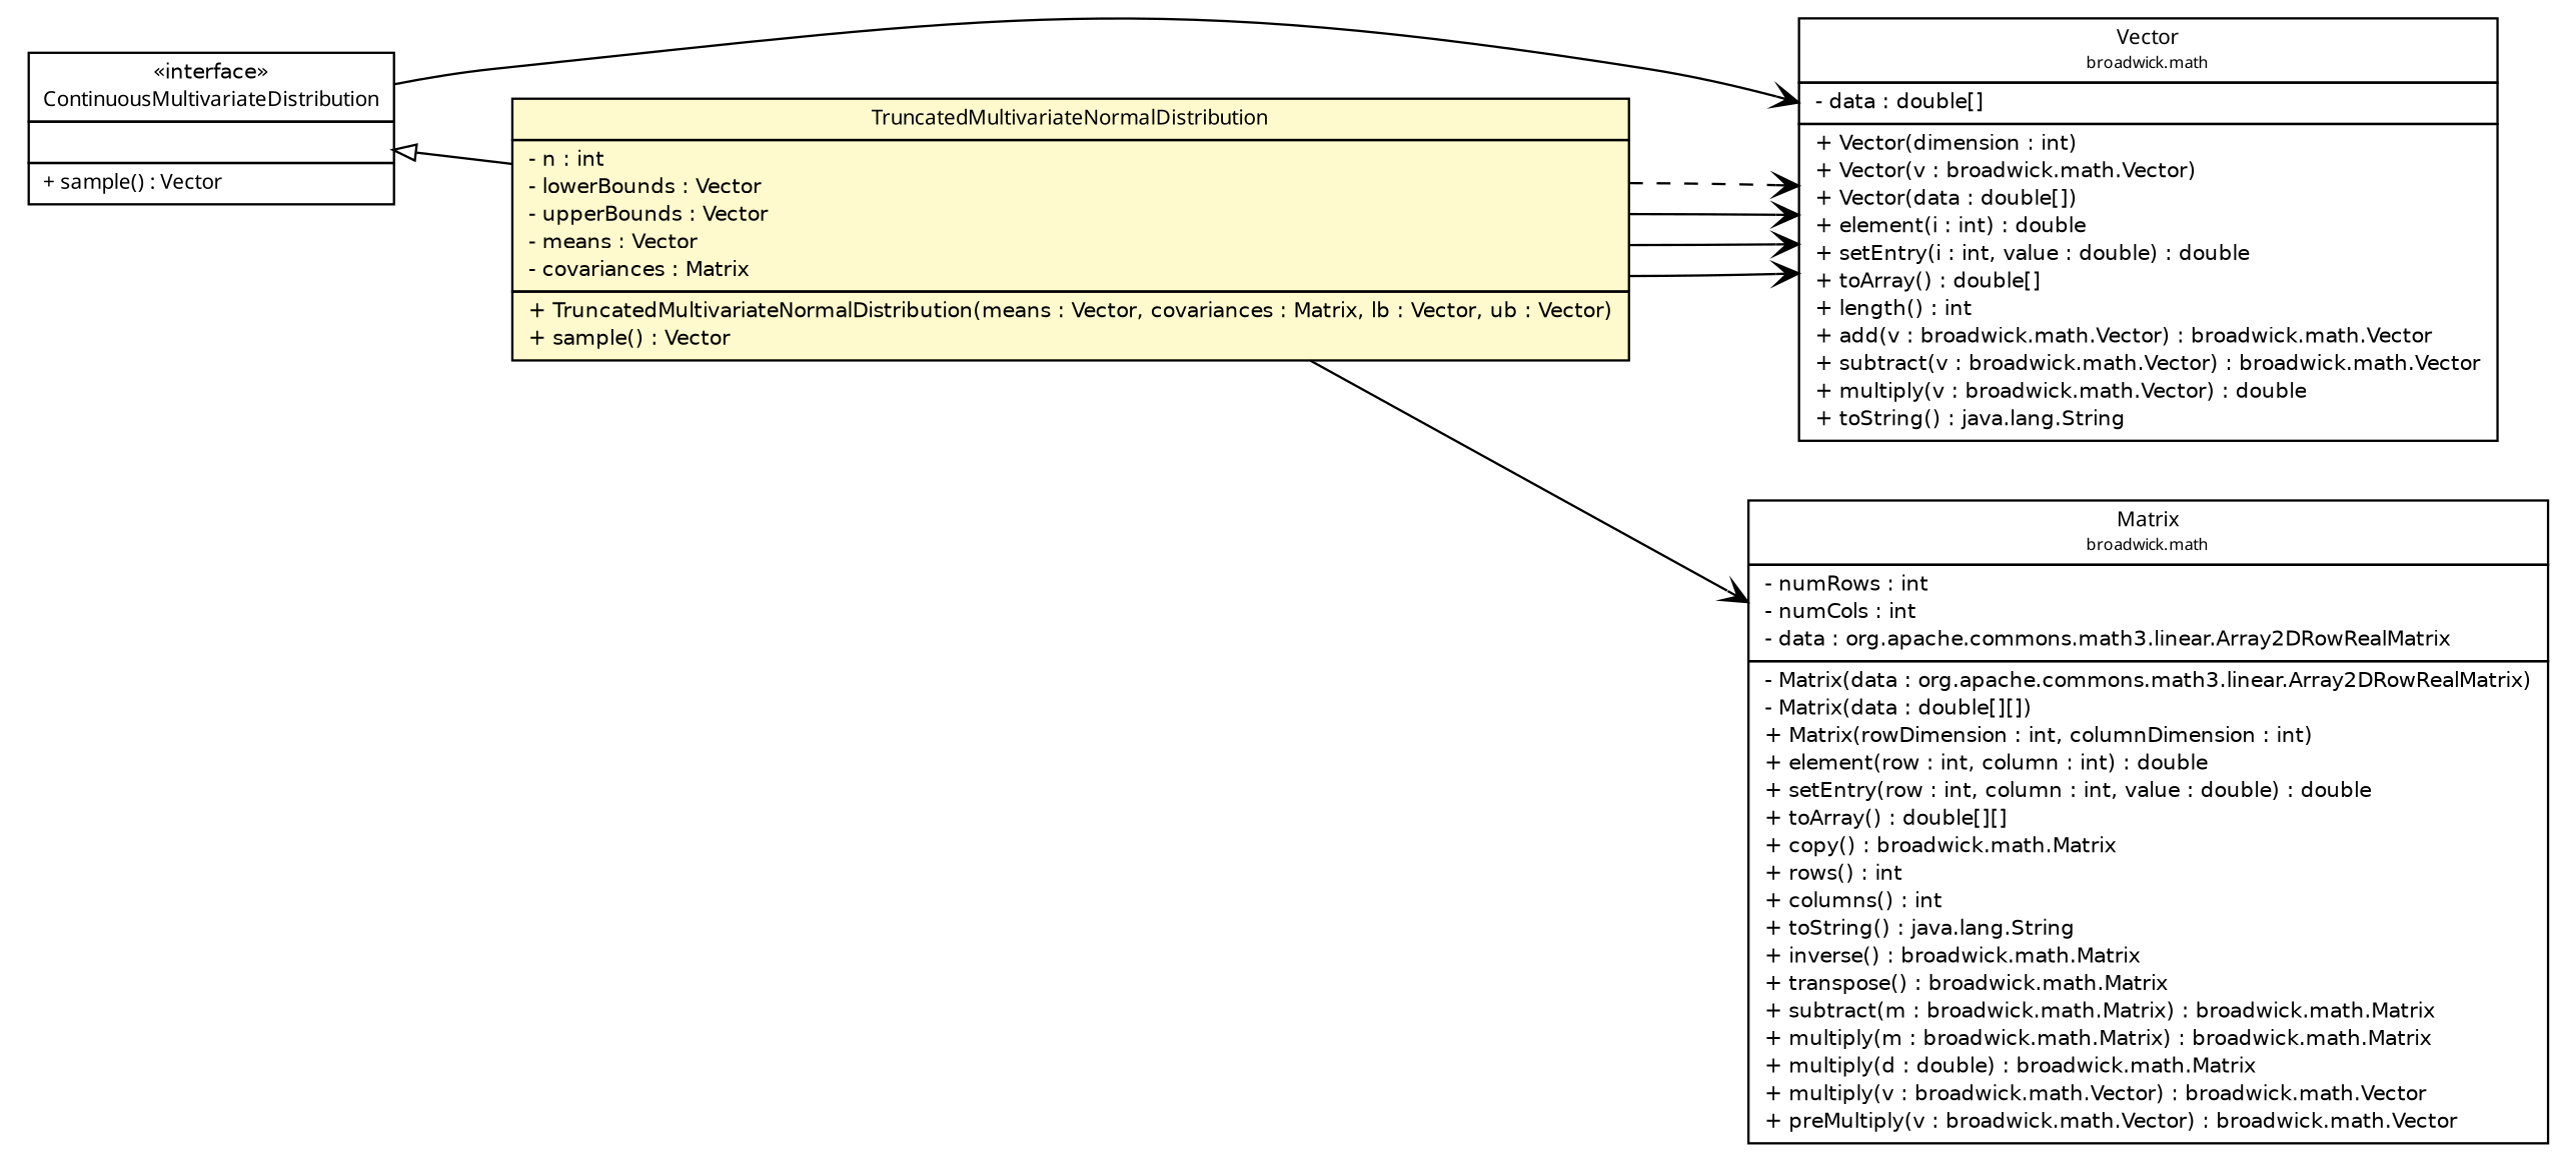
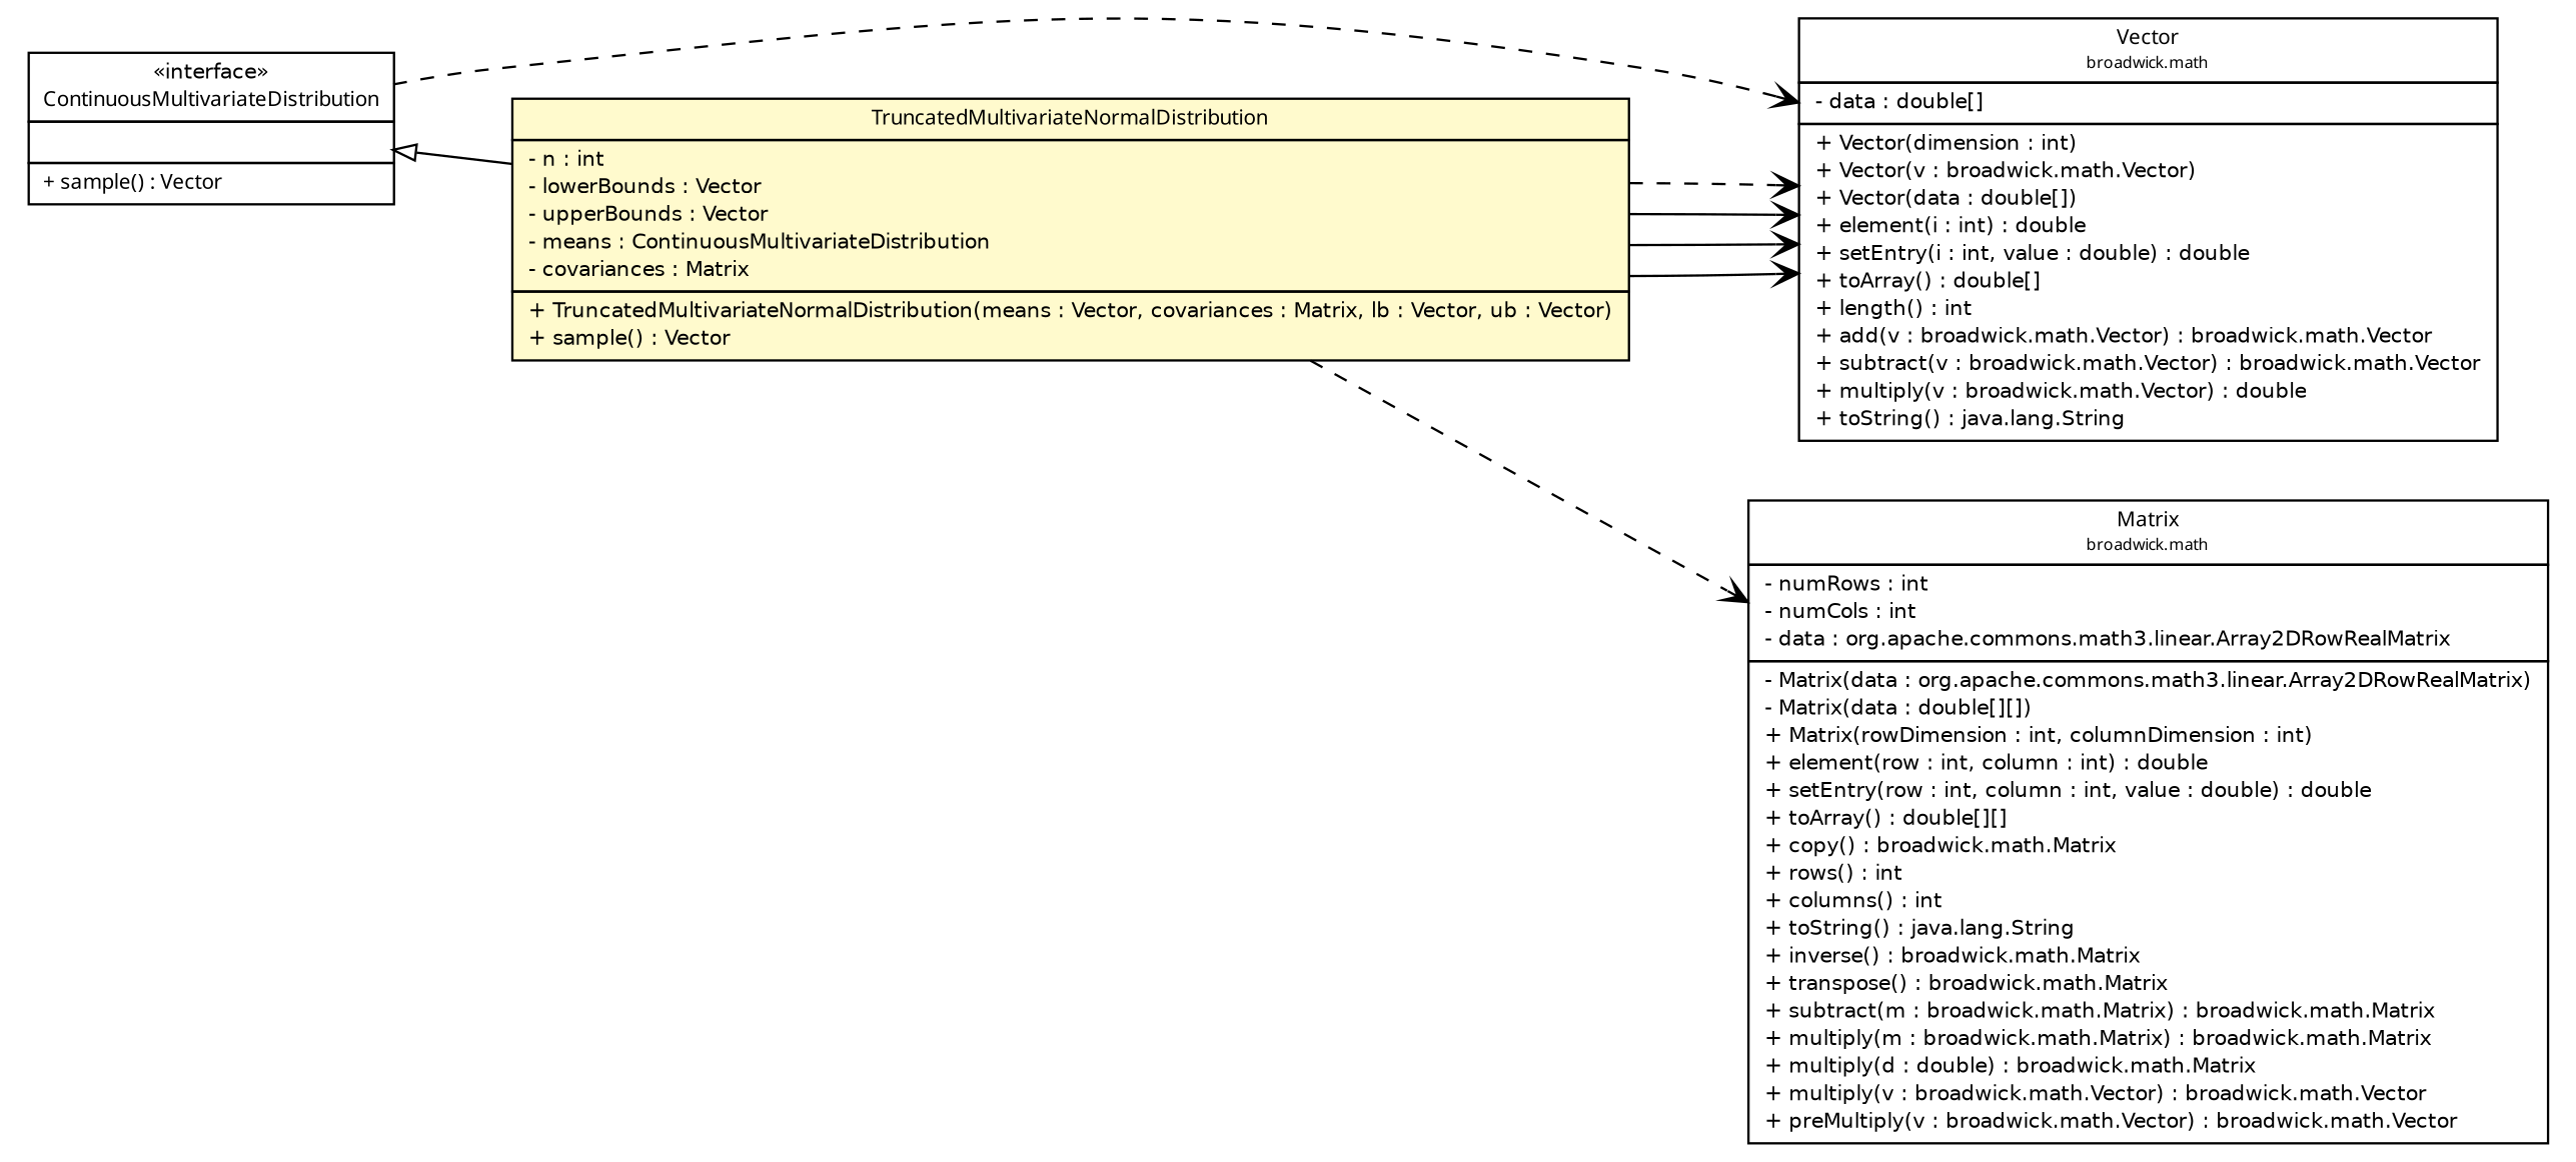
  digraph {
    fontname="DejaVu Sans"
    nodesep=0.25
    rankdir=LR
    ranksep=0.5
    node [fontcolor=black fontname="DejaVu Sans" fontsize=9.0 shape=plaintext]
    edge [arrowhead=open color=black fontcolor=black fontname="DejaVu Sans" fontsize=10.0 headport=p labelfontname="Trebuchet MS" labelfontsize=10 tailport=p]
    n1 [label=<<table title="broadwick.math.Vector" border="0" cellborder="1" cellspacing="0" cellpadding="2" port="p" href="../../math/Vector.html"> 		<tr><td><table border="0" cellspacing="0" cellpadding="1"> <tr><td align="center" balign="center"><font face="Trebuchet MS"> Vector </font></td></tr> <tr><td align="center" balign="center"><font face="Trebuchet MS" point-size="7.0"> broadwick.math </font></td></tr> 		</table></td></tr> 		<tr><td><table border="0" cellspacing="0" cellpadding="1"> <tr><td align="left" balign="left"> - data : double[] </td></tr> 		</table></td></tr> 		<tr><td><table border="0" cellspacing="0" cellpadding="1"> <tr><td align="left" balign="left"> + Vector(dimension : int) </td></tr> <tr><td align="left" balign="left"> + Vector(v : broadwick.math.Vector) </td></tr> <tr><td align="left" balign="left"> + Vector(data : double[]) </td></tr> <tr><td align="left" balign="left"> + element(i : int) : double </td></tr> <tr><td align="left" balign="left"> + setEntry(i : int, value : double) : double </td></tr> <tr><td align="left" balign="left"> + toArray() : double[] </td></tr> <tr><td align="left" balign="left"> + length() : int </td></tr> <tr><td align="left" balign="left"> + add(v : broadwick.math.Vector) : broadwick.math.Vector </td></tr> <tr><td align="left" balign="left"> + subtract(v : broadwick.math.Vector) : broadwick.math.Vector </td></tr> <tr><td align="left" balign="left"> + multiply(v : broadwick.math.Vector) : double </td></tr> <tr><td align="left" balign="left"> + toString() : java.lang.String </td></tr> 		</table></td></tr> 		</table>>]
    n2 [label=<<table title="broadwick.math.Matrix" border="0" cellborder="1" cellspacing="0" cellpadding="2" port="p" href="../../math/Matrix.html"> 		<tr><td><table border="0" cellspacing="0" cellpadding="1"> <tr><td align="center" balign="center"><font face="Trebuchet MS"> Matrix </font></td></tr> <tr><td align="center" balign="center"><font face="Trebuchet MS" point-size="7.0"> broadwick.math </font></td></tr> 		</table></td></tr> 		<tr><td><table border="0" cellspacing="0" cellpadding="1"> <tr><td align="left" balign="left"> - numRows : int </td></tr> <tr><td align="left" balign="left"> - numCols : int </td></tr> <tr><td align="left" balign="left"> - data : org.apache.commons.math3.linear.Array2DRowRealMatrix </td></tr> 		</table></td></tr> 		<tr><td><table border="0" cellspacing="0" cellpadding="1"> <tr><td align="left" balign="left"> - Matrix(data : org.apache.commons.math3.linear.Array2DRowRealMatrix) </td></tr> <tr><td align="left" balign="left"> - Matrix(data : double[][]) </td></tr> <tr><td align="left" balign="left"> + Matrix(rowDimension : int, columnDimension : int) </td></tr> <tr><td align="left" balign="left"> + element(row : int, column : int) : double </td></tr> <tr><td align="left" balign="left"> + setEntry(row : int, column : int, value : double) : double </td></tr> <tr><td align="left" balign="left"> + toArray() : double[][] </td></tr> <tr><td align="left" balign="left"> + copy() : broadwick.math.Matrix </td></tr> <tr><td align="left" balign="left"> + rows() : int </td></tr> <tr><td align="left" balign="left"> + columns() : int </td></tr> <tr><td align="left" balign="left"> + toString() : java.lang.String </td></tr> <tr><td align="left" balign="left"> + inverse() : broadwick.math.Matrix </td></tr> <tr><td align="left" balign="left"> + transpose() : broadwick.math.Matrix </td></tr> <tr><td align="left" balign="left"> + subtract(m : broadwick.math.Matrix) : broadwick.math.Matrix </td></tr> <tr><td align="left" balign="left"> + multiply(m : broadwick.math.Matrix) : broadwick.math.Matrix </td></tr> <tr><td align="left" balign="left"> + multiply(d : double) : broadwick.math.Matrix </td></tr> <tr><td align="left" balign="left"> + multiply(v : broadwick.math.Vector) : broadwick.math.Vector </td></tr> <tr><td align="left" balign="left"> + preMultiply(v : broadwick.math.Vector) : broadwick.math.Vector </td></tr> 		</table></td></tr> 		</table>>]
-   n3 [label=<<table title="broadwick.statistics.distributions.TruncatedMultivariateNormalDistribution" border="0" cellborder="1" cellspacing="0" cellpadding="2" port="p" bgcolor="lemonChiffon" href="./TruncatedMultivariateNormalDistribution.html"> 		<tr><td><table border="0" cellspacing="0" cellpadding="1"> <tr><td align="center" balign="center"><font face="Trebuchet MS"> TruncatedMultivariateNormalDistribution </font></td></tr> 		</table></td></tr> 		<tr><td><table border="0" cellspacing="0" cellpadding="1"> <tr><td align="left" balign="left"> - n : int </td></tr> <tr><td align="left" balign="left"> - lowerBounds : Vector </td></tr> <tr><td align="left" balign="left"> - upperBounds : Vector </td></tr> <tr><td align="left" balign="left"> - means : Vector </td></tr> <tr><td align="left" balign="left"> - covariances : Matrix </td></tr> 		</table></td></tr> 		<tr><td><table border="0" cellspacing="0" cellpadding="1"> <tr><td align="left" balign="left"> + TruncatedMultivariateNormalDistribution(means : Vector, covariances : Matrix, lb : Vector, ub : Vector) </td></tr> <tr><td align="left" balign="left"> + sample() : Vector </td></tr> 		</table></td></tr> 		</table>>]
+   n3 [label=<<table title="broadwick.statistics.distributions.TruncatedMultivariateNormalDistribution" border="0" cellborder="1" cellspacing="0" cellpadding="2" port="p" bgcolor="lemonChiffon" href="./TruncatedMultivariateNormalDistribution.html"> 		<tr><td><table border="0" cellspacing="0" cellpadding="1"> <tr><td align="center" balign="center"><font face="Trebuchet MS"> TruncatedMultivariateNormalDistribution </font></td></tr> 		</table></td></tr> 		<tr><td><table border="0" cellspacing="0" cellpadding="1"> <tr><td align="left" balign="left"> - n : int </td></tr> <tr><td align="left" balign="left"> - lowerBounds : Vector </td></tr> <tr><td align="left" balign="left"> - upperBounds : Vector </td></tr> <tr><td align="left" balign="left"> - means : ContinuousMultivariateDistribution </td></tr> <tr><td align="left" balign="left"> - covariances : Matrix </td></tr> 		</table></td></tr> 		<tr><td><table border="0" cellspacing="0" cellpadding="1"> <tr><td align="left" balign="left"> + TruncatedMultivariateNormalDistribution(means : Vector, covariances : Matrix, lb : Vector, ub : Vector) </td></tr> <tr><td align="left" balign="left"> + sample() : Vector </td></tr> 		</table></td></tr> 		</table>>]
    n4 [label=<<table title="broadwick.statistics.distributions.ContinuousMultivariateDistribution" border="0" cellborder="1" cellspacing="0" cellpadding="2" port="p" href="./ContinuousMultivariateDistribution.html"> 		<tr><td><table border="0" cellspacing="0" cellpadding="1"> <tr><td align="center" balign="center"> &#171;interface&#187; </td></tr> <tr><td align="center" balign="center"><font face="Trebuchet MS"> ContinuousMultivariateDistribution </font></td></tr> 		</table></td></tr> 		<tr><td><table border="0" cellspacing="0" cellpadding="1"> <tr><td align="left" balign="left">  </td></tr> 		</table></td></tr> 		<tr><td><table border="0" cellspacing="0" cellpadding="1"> <tr><td align="left" balign="left"><font face="Trebuchet MS" point-size="9.0"> + sample() : Vector </font></td></tr> 		</table></td></tr> 		</table>>]
    n3 -> n1
    n3 -> n1
    n3 -> n1
    n3 -> n1 [style=dashed]
-   n3 -> n2
-   n4 -> n1 [style=solid]
+   n3 -> n2 [style=dashed]
+   n4 -> n1 [style=dashed]
    n4 -> n3 [arrowtail=empty dir=back fontsize=10 style=solid arrowhead="" color="" fontcolor=""]
  }
